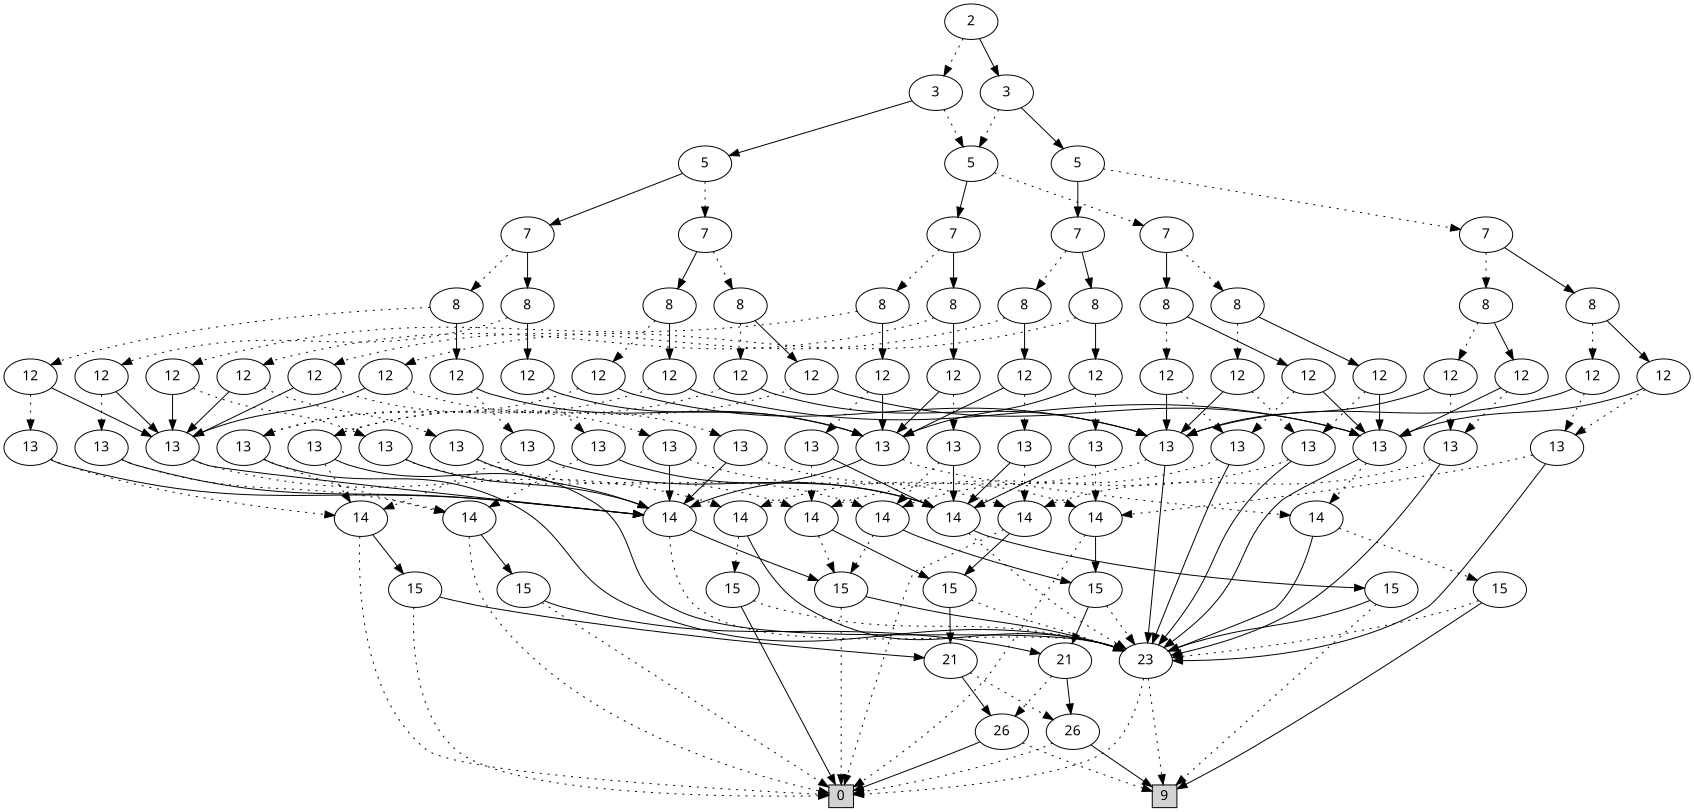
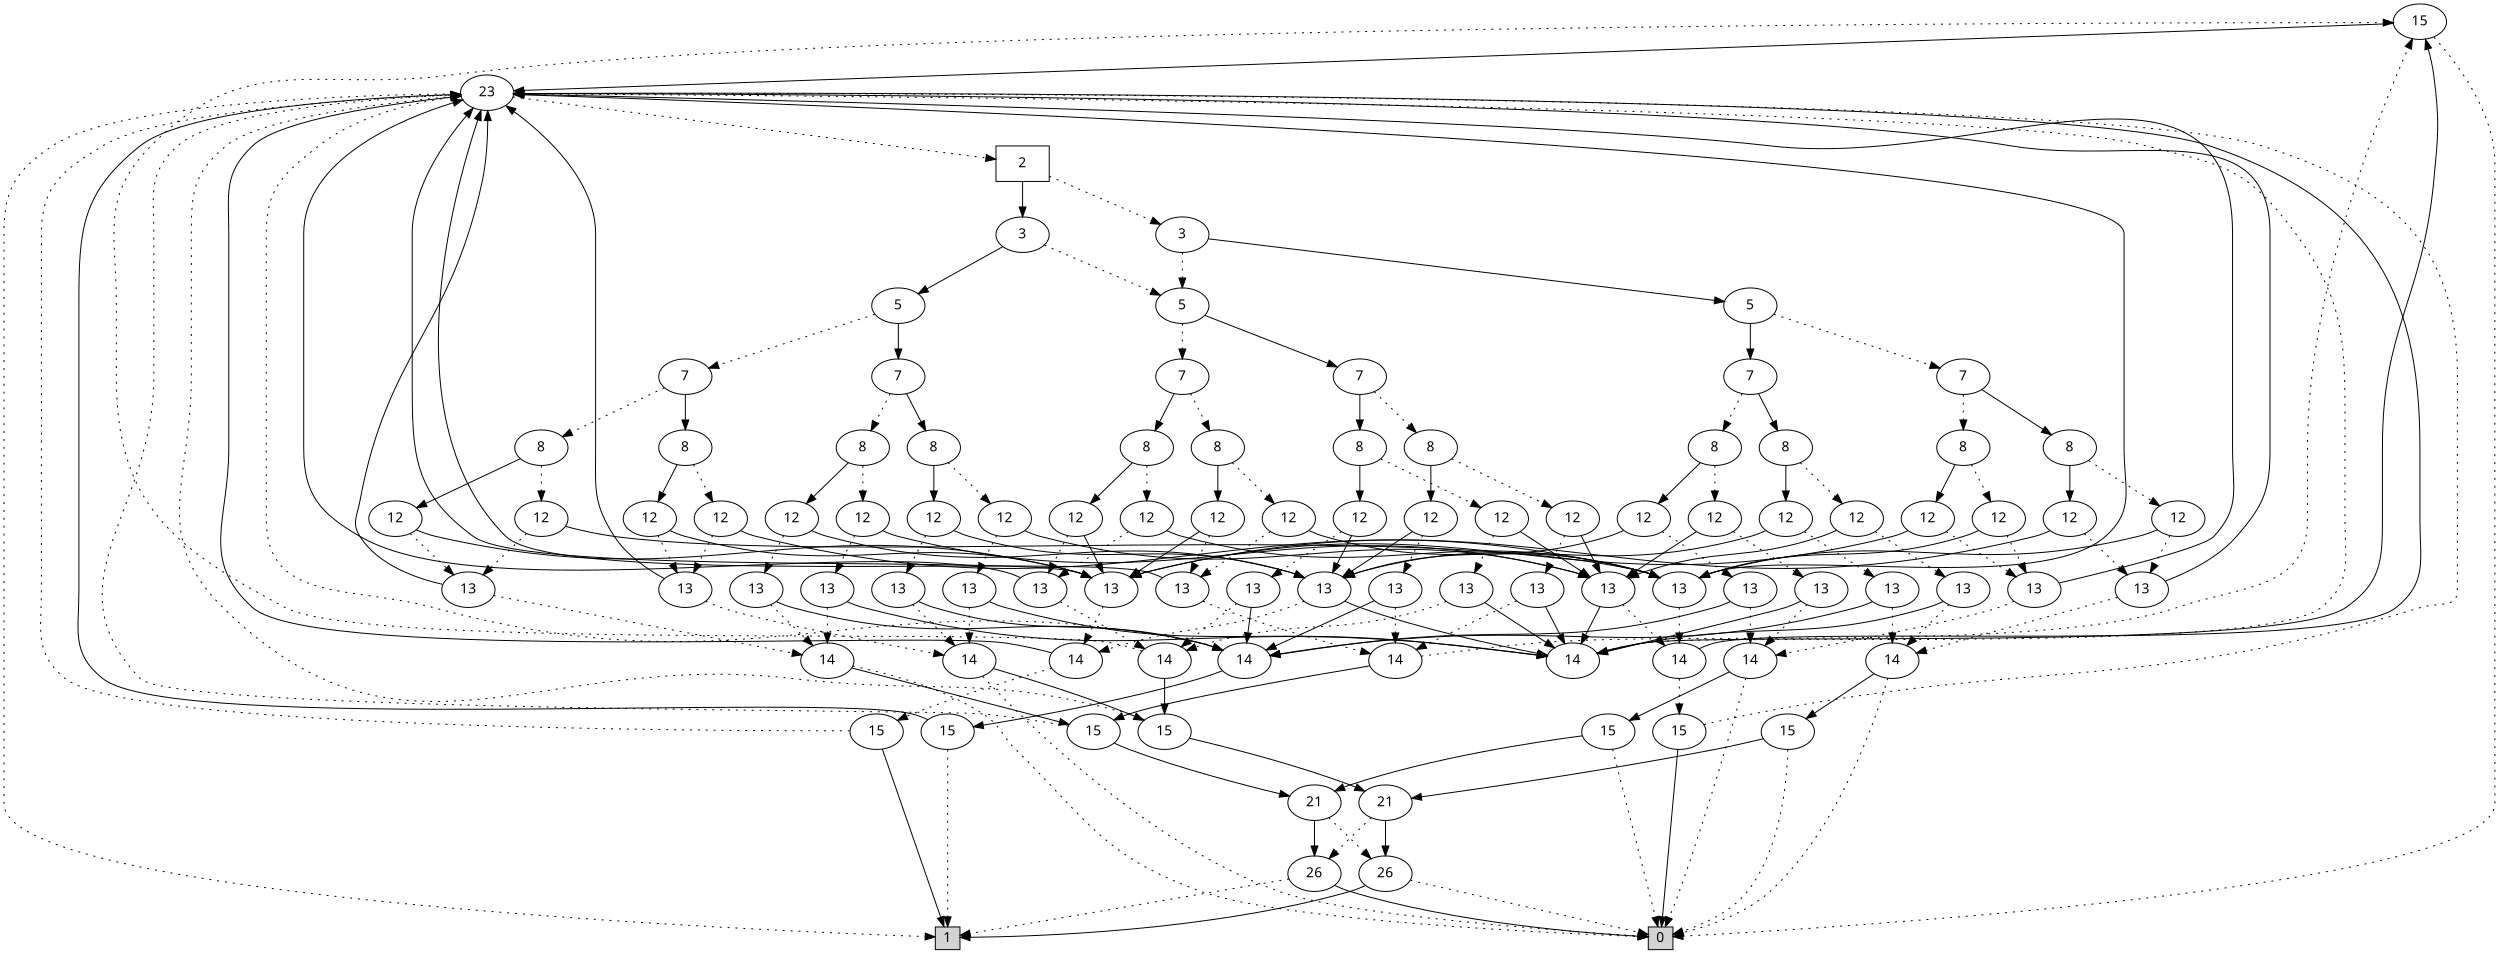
  digraph {
    fontname="Noto Sans"
    node [fontname="Noto Sans"]
    edge [fontname="Noto Sans" style=dotted]
    n1 [height=0.3 label=0 shape=box style=filled width=0.3]
-   n2 [height=0.3 label=9 shape=box style=filled width=0.3]
-   n3 [label=2]
+   n2 [height=0.3 label=1 shape=box style=filled width=0.3]
+   n3 [label=2 shape=box]
    n4 [label=3]
    n5 [label=3]
    n6 [label=5]
    n7 [label=5]
    n8 [label=5]
    n9 [label=7]
    n10 [label=7]
    n11 [label=7]
    n12 [label=7]
    n13 [label=7]
    n14 [label=7]
    n15 [label=8]
    n16 [label=8]
    n17 [label=8]
    n18 [label=8]
    n19 [label=8]
    n20 [label=8]
    n21 [label=8]
    n22 [label=8]
    n23 [label=12]
    n24 [label=12]
    n25 [label=12]
    n26 [label=12]
    n27 [label=12]
    n28 [label=12]
    n29 [label=12]
    n30 [label=12]
    n31 [label=13]
    n32 [label=13]
    n33 [label=13]
    n34 [label=13]
    n35 [label=14]
    n36 [label=23]
    n37 [label=14]
    n38 [label=14]
    n39 [label=15]
    n40 [label=15]
    n41 [label=15]
    n42 [label=21]
    n43 [label=26]
    n44 [label=26]
    n45 [label=15]
    n46 [label=14]
    n47 [label=15]
    n48 [label=21]
    n49 [label=13]
    n50 [label=13]
    n51 [label=13]
    n52 [label=13]
    n53 [label=13]
    n54 [label=13]
    n55 [label=14]
    n56 [label=14]
    n57 [label=15]
    n58 [label=12]
    n59 [label=12]
    n60 [label=12]
    n61 [label=12]
    n62 [label=12]
    n63 [label=12]
    n64 [label=12]
    n65 [label=12]
    n66 [label=13]
    n67 [label=13]
    n68 [label=14]
    n69 [label=15]
    n70 [label=14]
    n71 [label=15]
    n72 [label=13]
    n73 [label=13]
    n74 [label=13]
    n75 [label=13]
    n76 [label=8]
    n77 [label=8]
    n78 [label=8]
    n79 [label=8]
    n80 [label=12]
    n81 [label=12]
    n82 [label=12]
    n83 [label=12]
    n84 [label=12]
    n85 [label=12]
    n86 [label=12]
    n87 [label=12]
    n88 [label=13]
    n89 [label=13]
    n90 [label=14]
    n91 [label=14]
    n92 [label=13]
    n93 [label=13]
    n94 [label=13]
    n95 [label=13]
    n3 -> n4
    n3 -> n5 [style=filled]
    n4 -> n6
    n4 -> n7 [style=filled]
    n5 -> n6
    n5 -> n8 [style=filled]
    n6 -> n9
    n6 -> n10 [style=filled]
    n7 -> n11
    n7 -> n12 [style=filled]
    n8 -> n13
    n8 -> n14 [style=filled]
    n9 -> n15
    n9 -> n16 [style=filled]
    n10 -> n17
    n10 -> n18 [style=filled]
    n11 -> n19
    n11 -> n20 [style=filled]
    n12 -> n21
    n12 -> n22 [style=filled]
    n13 -> n76
    n13 -> n77 [style=filled]
    n14 -> n78
    n14 -> n79 [style=filled]
    n15 -> n23
    n15 -> n24 [style=filled]
    n16 -> n25
    n16 -> n26 [style=filled]
    n17 -> n27
    n17 -> n28 [style=filled]
    n18 -> n29
    n18 -> n30 [style=filled]
    n19 -> n58
    n19 -> n59 [style=filled]
    n20 -> n60
    n20 -> n61 [style=filled]
    n21 -> n62
    n21 -> n63 [style=filled]
    n22 -> n64
    n22 -> n65 [style=filled]
    n23 -> n31
    n23 -> n32 [style=filled]
    n24 -> n31
    n24 -> n33 [style=filled]
    n25 -> n32 [style=filled]
    n25 -> n34
    n26 -> n33 [style=filled]
    n26 -> n34
    n27 -> n49
    n27 -> n50 [style=filled]
    n28 -> n51
    n28 -> n52 [style=filled]
    n29 -> n50 [style=filled]
    n29 -> n53
    n30 -> n52 [style=filled]
    n30 -> n54
    n31 -> n35
    n31 -> n36 [style=filled]
    n32 -> n36 [style=filled]
    n32 -> n37
    n33 -> n36 [style=filled]
    n33 -> n38
    n34 -> n36 [style=filled]
    n34 -> n46
    n35 -> n39
    n35 -> n40 [style=filled]
-   n36 -> n1
+   n36 -> n3
    n36 -> n2
    n37 -> n36 [style=filled]
    n37 -> n41
    n38 -> n36 [style=filled]
    n38 -> n45
    n39 -> n1
    n39 -> n36 [style=filled]
    n40 -> n36
    n40 -> n42 [style=filled]
    n41 -> n1 [style=filled]
    n41 -> n36
    n42 -> n43
    n42 -> n44 [style=filled]
    n43 -> n1
    n43 -> n2 [style=filled]
    n44 -> n1 [style=filled]
    n44 -> n2
    n45 -> n2 [style=filled]
    n45 -> n36
    n46 -> n39
    n46 -> n47 [style=filled]
    n47 -> n36
    n47 -> n48 [style=filled]
    n48 -> n43 [style=filled]
    n48 -> n44
    n49 -> n35
    n49 -> n55 [style=filled]
    n50 -> n37
    n50 -> n55 [style=filled]
    n51 -> n35
    n51 -> n56 [style=filled]
    n52 -> n38
    n52 -> n55 [style=filled]
    n53 -> n46
    n53 -> n55 [style=filled]
    n54 -> n46
    n54 -> n56 [style=filled]
    n55 -> n36
    n55 -> n39 [style=filled]
    n56 -> n36
    n56 -> n57 [style=filled]
    n57 -> n2
    n57 -> n36 [style=filled]
    n58 -> n32 [style=filled]
    n58 -> n66
    n59 -> n33 [style=filled]
    n59 -> n66
    n60 -> n32 [style=filled]
    n60 -> n67
    n61 -> n33 [style=filled]
    n61 -> n67
    n62 -> n50 [style=filled]
    n62 -> n72
    n63 -> n52 [style=filled]
    n63 -> n73
    n64 -> n50 [style=filled]
    n64 -> n74
    n65 -> n52 [style=filled]
    n65 -> n75
    n66 -> n36 [style=filled]
    n66 -> n68
    n67 -> n36 [style=filled]
    n67 -> n70
    n68 -> n1
    n68 -> n69 [style=filled]
    n69 -> n1
    n69 -> n42 [style=filled]
    n70 -> n1
    n70 -> n71 [style=filled]
    n71 -> n1
    n71 -> n48 [style=filled]
    n72 -> n55 [style=filled]
    n72 -> n68
    n73 -> n56 [style=filled]
    n73 -> n68
    n74 -> n55 [style=filled]
    n74 -> n70
    n75 -> n56 [style=filled]
    n75 -> n70
    n76 -> n80
    n76 -> n81 [style=filled]
    n77 -> n82
    n77 -> n83 [style=filled]
    n78 -> n84
    n78 -> n85 [style=filled]
    n79 -> n86
    n79 -> n87 [style=filled]
    n80 -> n32 [style=filled]
    n80 -> n88
    n81 -> n33 [style=filled]
    n81 -> n88
    n82 -> n32 [style=filled]
    n82 -> n89
    n83 -> n33 [style=filled]
    n83 -> n89
    n84 -> n50 [style=filled]
    n84 -> n92
    n85 -> n52 [style=filled]
    n85 -> n93
    n86 -> n50 [style=filled]
    n86 -> n94
    n87 -> n52 [style=filled]
    n87 -> n95
    n88 -> n36 [style=filled]
    n88 -> n90
    n89 -> n36 [style=filled]
    n89 -> n91
    n90 -> n1
    n90 -> n40 [style=filled]
    n91 -> n1
    n91 -> n47 [style=filled]
    n92 -> n55 [style=filled]
    n92 -> n90
    n93 -> n56 [style=filled]
    n93 -> n90
    n94 -> n55 [style=filled]
    n94 -> n91
    n95 -> n56 [style=filled]
    n95 -> n91
  }
